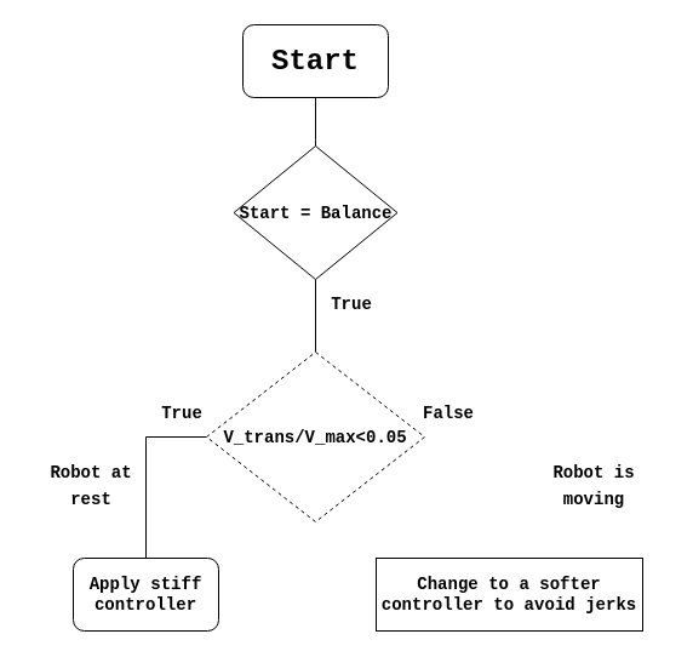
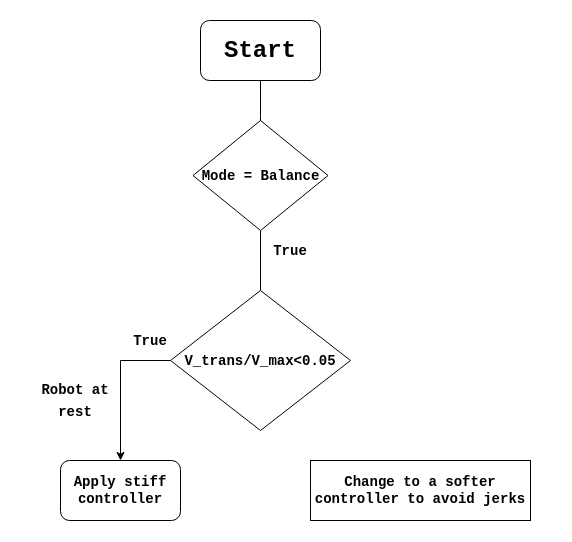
  <mxCell id="0" />
  <mxCell id="1" parent="0" />
  <mxCell id="2" style="edgeStyle=orthogonalEdgeStyle;rounded=0;orthogonalLoop=1;jettySize=auto;html=1;" parent="1" source="3" edge="1"><mxGeometry relative="1" as="geometry"><mxPoint x="260" y="150" as="targetPoint" /></mxGeometry></mxCell>
  <mxCell id="3" value="&lt;h1&gt;&lt;font face=&quot;Courier New&quot;&gt;Start&lt;/font&gt;&lt;/h1&gt;" style="rounded=1;whiteSpace=wrap;html=1;" parent="1" vertex="1"><mxGeometry x="200" y="20" width="120" height="60" as="geometry" /></mxCell>
  <mxCell id="4" style="edgeStyle=orthogonalEdgeStyle;rounded=0;orthogonalLoop=1;jettySize=auto;html=1;exitX=0.5;exitY=1;exitDx=0;exitDy=0;entryX=0.5;entryY=0;entryDx=0;entryDy=0;fontFamily=Courier New;endArrow=none;" parent="1" source="5" target="7" edge="1"><mxGeometry relative="1" as="geometry" /></mxCell>
- <mxCell id="5" value="&lt;h2&gt;&lt;font style=&quot;font-size: 14px&quot;&gt;Start = Balance&lt;/font&gt;&lt;/h2&gt;" style="rhombus;whiteSpace=wrap;html=1;fontFamily=Courier New;" parent="1" vertex="1"><mxGeometry x="192.5" y="120" width="135" height="110" as="geometry" /></mxCell>
- <mxCell id="6" style="edgeStyle=orthogonalEdgeStyle;rounded=0;orthogonalLoop=1;jettySize=auto;html=1;exitX=0;exitY=0.5;exitDx=0;exitDy=0;entryX=0.5;entryY=0;entryDx=0;entryDy=0;endArrow=none;" edge="1" parent="1" source="7" target="9"><mxGeometry relative="1" as="geometry" /></mxCell>
- <mxCell id="7" value="&lt;h2&gt;&lt;font style=&quot;font-size: 14px&quot;&gt;V_trans/V_max&amp;lt;0.05&lt;/font&gt;&lt;/h2&gt;" style="rhombus;whiteSpace=wrap;html=1;fontFamily=Courier New;dashed=1;" parent="1" vertex="1"><mxGeometry x="170" y="290" width="180" height="140" as="geometry" /></mxCell>
+ <mxCell id="5" value="&lt;h2&gt;&lt;font style=&quot;font-size: 14px&quot;&gt;Mode = Balance&lt;/font&gt;&lt;/h2&gt;" style="rhombus;whiteSpace=wrap;html=1;fontFamily=Courier New;" parent="1" vertex="1"><mxGeometry x="192.5" y="120" width="135" height="110" as="geometry" /></mxCell>
+ <mxCell id="6" style="edgeStyle=orthogonalEdgeStyle;rounded=0;orthogonalLoop=1;jettySize=auto;html=1;exitX=0;exitY=0.5;exitDx=0;exitDy=0;entryX=0.5;entryY=0;entryDx=0;entryDy=0;" edge="1" parent="1" source="7" target="9"><mxGeometry relative="1" as="geometry" /></mxCell>
+ <mxCell id="7" value="&lt;h2&gt;&lt;font style=&quot;font-size: 14px&quot;&gt;V_trans/V_max&amp;lt;0.05&lt;/font&gt;&lt;/h2&gt;" style="rhombus;whiteSpace=wrap;html=1;fontFamily=Courier New;" parent="1" vertex="1"><mxGeometry x="170" y="290" width="180" height="140" as="geometry" /></mxCell>
  <mxCell id="8" value="&lt;h2&gt;&lt;font style=&quot;font-size: 14px&quot;&gt;True&lt;/font&gt;&lt;/h2&gt;" style="text;html=1;strokeColor=none;fillColor=none;align=center;verticalAlign=middle;whiteSpace=wrap;rounded=0;fontFamily=Courier New;" parent="1" vertex="1"><mxGeometry x="270" y="240" width="40" height="20" as="geometry" /></mxCell>
  <mxCell id="9" value="&lt;h3&gt;Apply stiff controller&lt;/h3&gt;" style="whiteSpace=wrap;html=1;fontFamily=Courier New;rounded=1;" parent="1" vertex="1"><mxGeometry x="60" y="460" width="120" height="60" as="geometry" /></mxCell>
  <mxCell id="10" value="&lt;h3&gt;Change to a softer controller to avoid jerks&lt;/h3&gt;" style="rounded=0;whiteSpace=wrap;html=1;fontFamily=Courier New;" parent="1" vertex="1"><mxGeometry x="310" y="460" width="220" height="60" as="geometry" /></mxCell>
  <mxCell id="11" value="&lt;h2&gt;&lt;font style=&quot;font-size: 14px&quot;&gt;True&lt;/font&gt;&lt;/h2&gt;" style="text;html=1;strokeColor=none;fillColor=none;align=center;verticalAlign=middle;whiteSpace=wrap;rounded=0;fontFamily=Courier New;" parent="1" vertex="1"><mxGeometry x="130" y="330" width="40" height="20" as="geometry" /></mxCell>
- <mxCell id="12" value="&lt;h2&gt;&lt;font style=&quot;font-size: 14px&quot;&gt;False&lt;/font&gt;&lt;/h2&gt;" style="text;html=1;strokeColor=none;fillColor=none;align=center;verticalAlign=middle;whiteSpace=wrap;rounded=0;fontFamily=Courier New;" parent="1" vertex="1"><mxGeometry x="350" y="330" width="40" height="20" as="geometry" /></mxCell>
  <mxCell id="13" value="&lt;h2&gt;&lt;font style=&quot;font-size: 14px&quot;&gt;Robot at rest&lt;/font&gt;&lt;/h2&gt;" style="text;html=1;strokeColor=none;fillColor=none;align=center;verticalAlign=middle;whiteSpace=wrap;rounded=0;fontFamily=Courier New;" parent="1" vertex="1"><mxGeometry x="20" y="380" width="110" height="40" as="geometry" /></mxCell>
- <mxCell id="14" value="&lt;h2&gt;&lt;font style=&quot;font-size: 14px&quot;&gt;Robot is moving&lt;/font&gt;&lt;/h2&gt;" style="text;html=1;strokeColor=none;fillColor=none;align=center;verticalAlign=middle;whiteSpace=wrap;rounded=0;fontFamily=Courier New;" parent="1" vertex="1"><mxGeometry x="430" y="380" width="120" height="40" as="geometry" /></mxCell>
